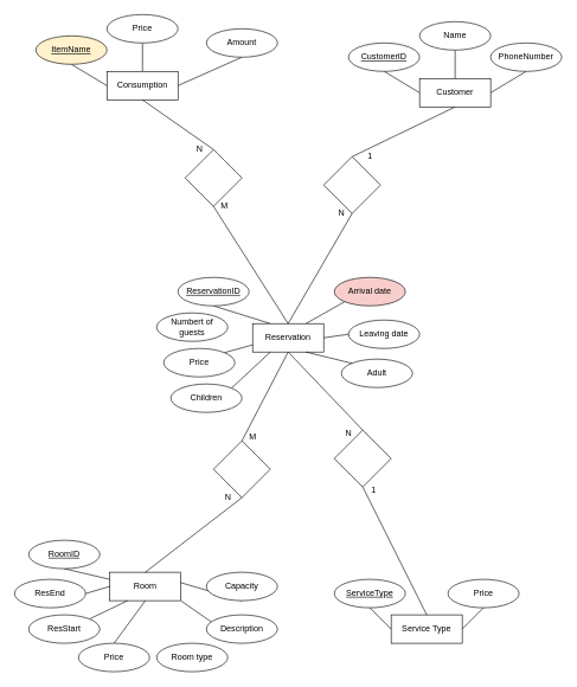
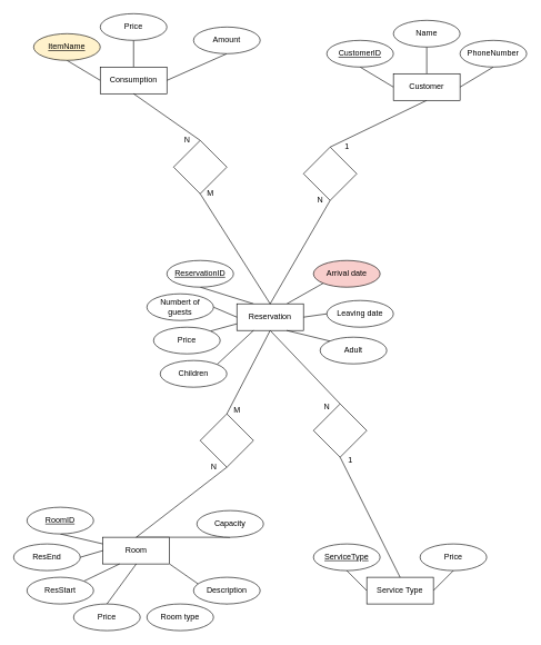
  <mxCell id="0" />
  <mxCell id="1" parent="0" />
  <mxCell id="2" style="rounded=0;orthogonalLoop=1;jettySize=auto;html=1;exitX=0.5;exitY=0;exitDx=0;exitDy=0;entryX=0.5;entryY=1;entryDx=0;entryDy=0;endArrow=none;endFill=0;" edge="1" parent="1" source="5" target="7"><mxGeometry relative="1" as="geometry" /></mxCell>
  <mxCell id="3" style="edgeStyle=none;rounded=0;orthogonalLoop=1;jettySize=auto;html=1;exitX=1;exitY=0.5;exitDx=0;exitDy=0;entryX=0.5;entryY=1;entryDx=0;entryDy=0;endArrow=none;endFill=0;" edge="1" parent="1" source="5" target="15"><mxGeometry relative="1" as="geometry" /></mxCell>
  <mxCell id="4" style="edgeStyle=none;rounded=0;orthogonalLoop=1;jettySize=auto;html=1;exitX=0;exitY=0.5;exitDx=0;exitDy=0;entryX=0.5;entryY=1;entryDx=0;entryDy=0;endArrow=none;endFill=0;" edge="1" parent="1" source="5" target="6"><mxGeometry relative="1" as="geometry" /></mxCell>
  <mxCell id="5" value="Consumption" style="whiteSpace=wrap;html=1;align=center;" vertex="1" parent="1"><mxGeometry x="150" y="100" width="100" height="40" as="geometry" /></mxCell>
  <mxCell id="6" value="&lt;u&gt;ItemName&lt;/u&gt;" style="ellipse;whiteSpace=wrap;html=1;align=center;fillColor=#fff2cc;" vertex="1" parent="1"><mxGeometry x="50" y="50" width="100" height="40" as="geometry" /></mxCell>
  <mxCell id="7" value="Price" style="ellipse;whiteSpace=wrap;html=1;align=center;" vertex="1" parent="1"><mxGeometry x="150" y="20" width="100" height="40" as="geometry" /></mxCell>
  <mxCell id="8" style="edgeStyle=none;rounded=0;orthogonalLoop=1;jettySize=auto;html=1;exitX=1;exitY=0.5;exitDx=0;exitDy=0;entryX=0.5;entryY=1;entryDx=0;entryDy=0;endArrow=none;endFill=0;" edge="1" parent="1" source="12" target="16"><mxGeometry relative="1" as="geometry" /></mxCell>
  <mxCell id="9" style="edgeStyle=none;rounded=0;orthogonalLoop=1;jettySize=auto;html=1;exitX=0.5;exitY=0;exitDx=0;exitDy=0;entryX=0.5;entryY=1;entryDx=0;entryDy=0;endArrow=none;endFill=0;" edge="1" parent="1" source="12" target="14"><mxGeometry relative="1" as="geometry" /></mxCell>
  <mxCell id="10" style="edgeStyle=none;rounded=0;orthogonalLoop=1;jettySize=auto;html=1;exitX=0;exitY=0.5;exitDx=0;exitDy=0;entryX=0.5;entryY=1;entryDx=0;entryDy=0;endArrow=none;endFill=0;" edge="1" parent="1" source="12" target="13"><mxGeometry relative="1" as="geometry" /></mxCell>
  <mxCell id="11" style="edgeStyle=none;rounded=0;orthogonalLoop=1;jettySize=auto;html=1;exitX=0.5;exitY=1;exitDx=0;exitDy=0;entryX=0.5;entryY=0;entryDx=0;entryDy=0;endArrow=none;endFill=0;" edge="1" parent="1" source="12" target="65"><mxGeometry relative="1" as="geometry" /></mxCell>
  <mxCell id="12" value="Customer" style="whiteSpace=wrap;html=1;align=center;" vertex="1" parent="1"><mxGeometry x="590" y="110" width="100" height="40" as="geometry" /></mxCell>
  <mxCell id="13" value="&lt;u&gt;CustomerID&lt;/u&gt;" style="ellipse;whiteSpace=wrap;html=1;align=center;" vertex="1" parent="1"><mxGeometry x="490" y="60" width="100" height="40" as="geometry" /></mxCell>
  <mxCell id="14" value="Name" style="ellipse;whiteSpace=wrap;html=1;align=center;" vertex="1" parent="1"><mxGeometry x="590" y="30" width="100" height="40" as="geometry" /></mxCell>
  <mxCell id="15" value="Amount" style="ellipse;whiteSpace=wrap;html=1;align=center;" vertex="1" parent="1"><mxGeometry x="290" y="40" width="100" height="40" as="geometry" /></mxCell>
  <mxCell id="16" value="PhoneNumber" style="ellipse;whiteSpace=wrap;html=1;align=center;" vertex="1" parent="1"><mxGeometry x="690" y="60" width="100" height="40" as="geometry" /></mxCell>
  <mxCell id="17" style="rounded=0;orthogonalLoop=1;jettySize=auto;html=1;exitX=1;exitY=0.5;exitDx=0;exitDy=0;entryX=0.5;entryY=1;entryDx=0;entryDy=0;endArrow=none;endFill=0;" edge="1" parent="1" source="19" target="21"><mxGeometry relative="1" as="geometry" /></mxCell>
  <mxCell id="18" style="edgeStyle=none;rounded=0;orthogonalLoop=1;jettySize=auto;html=1;exitX=0;exitY=0.5;exitDx=0;exitDy=0;entryX=0.5;entryY=1;entryDx=0;entryDy=0;endArrow=none;endFill=0;" edge="1" parent="1" source="19" target="20"><mxGeometry relative="1" as="geometry" /></mxCell>
  <mxCell id="19" value="Service Type" style="whiteSpace=wrap;html=1;align=center;" vertex="1" parent="1"><mxGeometry x="550" y="865" width="100" height="40" as="geometry" /></mxCell>
  <mxCell id="20" value="&lt;u&gt;ServiceType&lt;/u&gt;" style="ellipse;whiteSpace=wrap;html=1;align=center;" vertex="1" parent="1"><mxGeometry x="470" y="815" width="100" height="40" as="geometry" /></mxCell>
  <mxCell id="21" value="Price" style="ellipse;whiteSpace=wrap;html=1;align=center;" vertex="1" parent="1"><mxGeometry x="630" y="815" width="100" height="40" as="geometry" /></mxCell>
  <mxCell id="22" style="edgeStyle=none;rounded=0;orthogonalLoop=1;jettySize=auto;html=1;exitX=1;exitY=1;exitDx=0;exitDy=0;entryX=0.5;entryY=1;entryDx=0;entryDy=0;endArrow=none;endFill=0;" edge="1" parent="1" source="25" target="28"><mxGeometry relative="1" as="geometry" /></mxCell>
  <mxCell id="23" style="edgeStyle=none;rounded=0;orthogonalLoop=1;jettySize=auto;html=1;exitX=0.5;exitY=0;exitDx=0;exitDy=0;entryX=0.5;entryY=1;entryDx=0;entryDy=0;endArrow=none;endFill=0;" edge="1" parent="1" source="25" target="27"><mxGeometry relative="1" as="geometry" /></mxCell>
  <mxCell id="24" style="edgeStyle=none;rounded=0;orthogonalLoop=1;jettySize=auto;html=1;exitX=0;exitY=0.25;exitDx=0;exitDy=0;entryX=0.5;entryY=1;entryDx=0;entryDy=0;endArrow=none;endFill=0;" edge="1" parent="1" source="25" target="26"><mxGeometry relative="1" as="geometry" /></mxCell>
  <mxCell id="25" value="Room" style="whiteSpace=wrap;html=1;align=center;" vertex="1" parent="1"><mxGeometry x="154" y="805" width="100" height="40" as="geometry" /></mxCell>
  <mxCell id="26" value="&lt;u&gt;RoomID&lt;/u&gt;" style="ellipse;whiteSpace=wrap;html=1;align=center;" vertex="1" parent="1"><mxGeometry x="40" y="760" width="100" height="40" as="geometry" /></mxCell>
- <mxCell id="27" value="Capacity" style="ellipse;whiteSpace=wrap;html=1;align=center;" vertex="1" parent="1"><mxGeometry x="290" y="805" width="100" height="40" as="geometry" /></mxCell>
+ <mxCell id="27" value="Capacity" style="ellipse;whiteSpace=wrap;html=1;align=center;" vertex="1" parent="1"><mxGeometry x="295" y="765" width="100" height="40" as="geometry" /></mxCell>
  <mxCell id="28" value="Description" style="ellipse;whiteSpace=wrap;html=1;align=center;" vertex="1" parent="1"><mxGeometry x="290" y="865" width="100" height="40" as="geometry" /></mxCell>
  <mxCell id="29" value="Room type" style="ellipse;whiteSpace=wrap;html=1;align=center;" vertex="1" parent="1"><mxGeometry x="220" y="905" width="100" height="40" as="geometry" /></mxCell>
  <mxCell id="30" style="edgeStyle=none;rounded=0;orthogonalLoop=1;jettySize=auto;html=1;exitX=0.5;exitY=0;exitDx=0;exitDy=0;entryX=0.5;entryY=1;entryDx=0;entryDy=0;endArrow=none;endFill=0;" edge="1" parent="1" source="31" target="25"><mxGeometry relative="1" as="geometry" /></mxCell>
  <mxCell id="31" value="Price" style="ellipse;whiteSpace=wrap;html=1;align=center;" vertex="1" parent="1"><mxGeometry x="110" y="905" width="100" height="40" as="geometry" /></mxCell>
  <mxCell id="32" style="edgeStyle=none;rounded=0;orthogonalLoop=1;jettySize=auto;html=1;exitX=1;exitY=0;exitDx=0;exitDy=0;entryX=0.25;entryY=1;entryDx=0;entryDy=0;endArrow=none;endFill=0;" edge="1" parent="1" source="33" target="25"><mxGeometry relative="1" as="geometry" /></mxCell>
  <mxCell id="33" value="ResStart" style="ellipse;whiteSpace=wrap;html=1;align=center;" vertex="1" parent="1"><mxGeometry x="40" y="865" width="100" height="40" as="geometry" /></mxCell>
  <mxCell id="34" style="edgeStyle=none;rounded=0;orthogonalLoop=1;jettySize=auto;html=1;exitX=1;exitY=0.5;exitDx=0;exitDy=0;entryX=0;entryY=0.5;entryDx=0;entryDy=0;endArrow=none;endFill=0;" edge="1" parent="1" source="35" target="25"><mxGeometry relative="1" as="geometry" /></mxCell>
  <mxCell id="35" value="ResEnd" style="ellipse;whiteSpace=wrap;html=1;align=center;" vertex="1" parent="1"><mxGeometry x="20" y="815" width="100" height="40" as="geometry" /></mxCell>
  <mxCell id="36" style="edgeStyle=none;rounded=0;orthogonalLoop=1;jettySize=auto;html=1;exitX=1;exitY=0.5;exitDx=0;exitDy=0;entryX=0;entryY=0.5;entryDx=0;entryDy=0;endArrow=none;endFill=0;" edge="1" parent="1" source="41" target="44"><mxGeometry relative="1" as="geometry" /></mxCell>
  <mxCell id="37" style="edgeStyle=none;rounded=0;orthogonalLoop=1;jettySize=auto;html=1;exitX=0.75;exitY=0;exitDx=0;exitDy=0;entryX=0;entryY=1;entryDx=0;entryDy=0;endArrow=none;endFill=0;" edge="1" parent="1" source="41" target="43"><mxGeometry relative="1" as="geometry" /></mxCell>
  <mxCell id="38" style="edgeStyle=none;rounded=0;orthogonalLoop=1;jettySize=auto;html=1;exitX=0.25;exitY=0;exitDx=0;exitDy=0;entryX=0.5;entryY=1;entryDx=0;entryDy=0;endArrow=none;endFill=0;" edge="1" parent="1" source="41" target="42"><mxGeometry relative="1" as="geometry" /></mxCell>
  <mxCell id="39" value="" style="edgeStyle=none;rounded=0;orthogonalLoop=1;jettySize=auto;html=1;endArrow=none;endFill=0;entryX=0.5;entryY=0;entryDx=0;entryDy=0;exitX=0.5;exitY=1;exitDx=0;exitDy=0;" edge="1" parent="1" source="41" target="54"><mxGeometry relative="1" as="geometry" /></mxCell>
  <mxCell id="40" style="edgeStyle=none;rounded=0;orthogonalLoop=1;jettySize=auto;html=1;exitX=0.5;exitY=1;exitDx=0;exitDy=0;entryX=0.5;entryY=0;entryDx=0;entryDy=0;endArrow=none;endFill=0;" edge="1" parent="1" source="41" target="58"><mxGeometry relative="1" as="geometry" /></mxCell>
  <mxCell id="41" value="Reservation" style="whiteSpace=wrap;html=1;align=center;" vertex="1" parent="1"><mxGeometry x="355" y="455" width="100" height="40" as="geometry" /></mxCell>
  <mxCell id="42" value="&lt;u&gt;ReservationID&lt;/u&gt;" style="ellipse;whiteSpace=wrap;html=1;align=center;" vertex="1" parent="1"><mxGeometry x="250" y="390" width="100" height="40" as="geometry" /></mxCell>
  <mxCell id="43" value="Arrival date" style="ellipse;whiteSpace=wrap;html=1;align=center;fillColor=#f8cecc;" vertex="1" parent="1"><mxGeometry x="470" y="390" width="100" height="40" as="geometry" /></mxCell>
  <mxCell id="44" value="Leaving date" style="ellipse;whiteSpace=wrap;html=1;align=center;" vertex="1" parent="1"><mxGeometry x="490" y="450" width="100" height="40" as="geometry" /></mxCell>
  <mxCell id="45" style="edgeStyle=none;rounded=0;orthogonalLoop=1;jettySize=auto;html=1;exitX=0;exitY=0;exitDx=0;exitDy=0;entryX=0.75;entryY=1;entryDx=0;entryDy=0;endArrow=none;endFill=0;" edge="1" parent="1" source="46" target="41"><mxGeometry relative="1" as="geometry" /></mxCell>
  <mxCell id="46" value="Adult" style="ellipse;whiteSpace=wrap;html=1;align=center;" vertex="1" parent="1"><mxGeometry x="480" y="505" width="100" height="40" as="geometry" /></mxCell>
  <mxCell id="47" style="edgeStyle=none;rounded=0;orthogonalLoop=1;jettySize=auto;html=1;exitX=1;exitY=0;exitDx=0;exitDy=0;entryX=0.25;entryY=1;entryDx=0;entryDy=0;endArrow=none;endFill=0;" edge="1" parent="1" source="48" target="41"><mxGeometry relative="1" as="geometry" /></mxCell>
  <mxCell id="48" value="Children" style="ellipse;whiteSpace=wrap;html=1;align=center;" vertex="1" parent="1"><mxGeometry x="240" y="540" width="100" height="40" as="geometry" /></mxCell>
  <mxCell id="49" style="edgeStyle=none;rounded=0;orthogonalLoop=1;jettySize=auto;html=1;exitX=1;exitY=0;exitDx=0;exitDy=0;entryX=0;entryY=0.75;entryDx=0;entryDy=0;endArrow=none;endFill=0;" edge="1" parent="1" source="50" target="41"><mxGeometry relative="1" as="geometry" /></mxCell>
  <mxCell id="50" value="Price" style="ellipse;whiteSpace=wrap;html=1;align=center;" vertex="1" parent="1"><mxGeometry x="230" y="490" width="100" height="40" as="geometry" /></mxCell>
+ <mxCell id="51" style="edgeStyle=none;rounded=0;orthogonalLoop=1;jettySize=auto;html=1;exitX=1;exitY=0.5;exitDx=0;exitDy=0;entryX=0;entryY=0.5;entryDx=0;entryDy=0;endArrow=none;endFill=0;" edge="1" parent="1" source="52" target="41"><mxGeometry relative="1" as="geometry" /></mxCell>
  <mxCell id="52" value="Numbert of guests" style="ellipse;whiteSpace=wrap;html=1;align=center;" vertex="1" parent="1"><mxGeometry x="220" y="440" width="100" height="40" as="geometry" /></mxCell>
  <mxCell id="53" style="edgeStyle=none;rounded=0;orthogonalLoop=1;jettySize=auto;html=1;exitX=0.5;exitY=1;exitDx=0;exitDy=0;entryX=0.5;entryY=0;entryDx=0;entryDy=0;endArrow=none;endFill=0;" edge="1" parent="1" source="54" target="25"><mxGeometry relative="1" as="geometry" /></mxCell>
  <mxCell id="54" value="" style="rhombus;whiteSpace=wrap;html=1;" vertex="1" parent="1"><mxGeometry x="300" y="620" width="80" height="80" as="geometry" /></mxCell>
  <mxCell id="55" value="N" style="text;html=1;align=center;verticalAlign=middle;resizable=0;points=[];autosize=1;strokeColor=none;fillColor=none;" vertex="1" parent="1"><mxGeometry x="310" y="690" width="20" height="20" as="geometry" /></mxCell>
  <mxCell id="56" value="M" style="text;html=1;align=center;verticalAlign=middle;resizable=0;points=[];autosize=1;strokeColor=none;fillColor=none;" vertex="1" parent="1"><mxGeometry x="340" y="605" width="30" height="20" as="geometry" /></mxCell>
  <mxCell id="57" style="edgeStyle=none;rounded=0;orthogonalLoop=1;jettySize=auto;html=1;exitX=0.5;exitY=1;exitDx=0;exitDy=0;entryX=0.5;entryY=0;entryDx=0;entryDy=0;endArrow=none;endFill=0;" edge="1" parent="1" source="58" target="19"><mxGeometry relative="1" as="geometry" /></mxCell>
  <mxCell id="58" value="" style="rhombus;whiteSpace=wrap;html=1;" vertex="1" parent="1"><mxGeometry x="470" y="605" width="80" height="80" as="geometry" /></mxCell>
  <mxCell id="59" value="1" style="text;html=1;align=center;verticalAlign=middle;resizable=0;points=[];autosize=1;strokeColor=none;fillColor=none;" vertex="1" parent="1"><mxGeometry x="515" y="680" width="20" height="20" as="geometry" /></mxCell>
  <mxCell id="60" value="N" style="text;html=1;align=center;verticalAlign=middle;resizable=0;points=[];autosize=1;strokeColor=none;fillColor=none;" vertex="1" parent="1"><mxGeometry x="480" y="600" width="20" height="20" as="geometry" /></mxCell>
  <mxCell id="61" style="edgeStyle=none;rounded=0;orthogonalLoop=1;jettySize=auto;html=1;exitX=0.5;exitY=1;exitDx=0;exitDy=0;entryX=0.5;entryY=0;entryDx=0;entryDy=0;endArrow=none;endFill=0;" edge="1" parent="1" source="63" target="41"><mxGeometry relative="1" as="geometry" /></mxCell>
  <mxCell id="62" style="edgeStyle=none;rounded=0;orthogonalLoop=1;jettySize=auto;html=1;exitX=0.5;exitY=0;exitDx=0;exitDy=0;entryX=0.5;entryY=1;entryDx=0;entryDy=0;endArrow=none;endFill=0;" edge="1" parent="1" source="63" target="5"><mxGeometry relative="1" as="geometry" /></mxCell>
  <mxCell id="63" value="" style="rhombus;whiteSpace=wrap;html=1;" vertex="1" parent="1"><mxGeometry x="260" y="210" width="80" height="80" as="geometry" /></mxCell>
  <mxCell id="64" style="edgeStyle=none;rounded=0;orthogonalLoop=1;jettySize=auto;html=1;exitX=0.5;exitY=1;exitDx=0;exitDy=0;entryX=0.5;entryY=0;entryDx=0;entryDy=0;endArrow=none;endFill=0;" edge="1" parent="1" source="65" target="41"><mxGeometry relative="1" as="geometry" /></mxCell>
  <mxCell id="65" value="" style="rhombus;whiteSpace=wrap;html=1;" vertex="1" parent="1"><mxGeometry x="455" y="220" width="80" height="80" as="geometry" /></mxCell>
  <mxCell id="66" value="N" style="text;html=1;align=center;verticalAlign=middle;resizable=0;points=[];autosize=1;strokeColor=none;fillColor=none;" vertex="1" parent="1"><mxGeometry x="270" y="200" width="20" height="20" as="geometry" /></mxCell>
  <mxCell id="67" value="M" style="text;html=1;align=center;verticalAlign=middle;resizable=0;points=[];autosize=1;strokeColor=none;fillColor=none;" vertex="1" parent="1"><mxGeometry x="300" y="280" width="30" height="20" as="geometry" /></mxCell>
  <mxCell id="68" value="1" style="text;html=1;align=center;verticalAlign=middle;resizable=0;points=[];autosize=1;strokeColor=none;fillColor=none;" vertex="1" parent="1"><mxGeometry x="510" y="210" width="20" height="20" as="geometry" /></mxCell>
  <mxCell id="69" value="N" style="text;html=1;align=center;verticalAlign=middle;resizable=0;points=[];autosize=1;strokeColor=none;fillColor=none;" vertex="1" parent="1"><mxGeometry x="470" y="290" width="20" height="20" as="geometry" /></mxCell>
